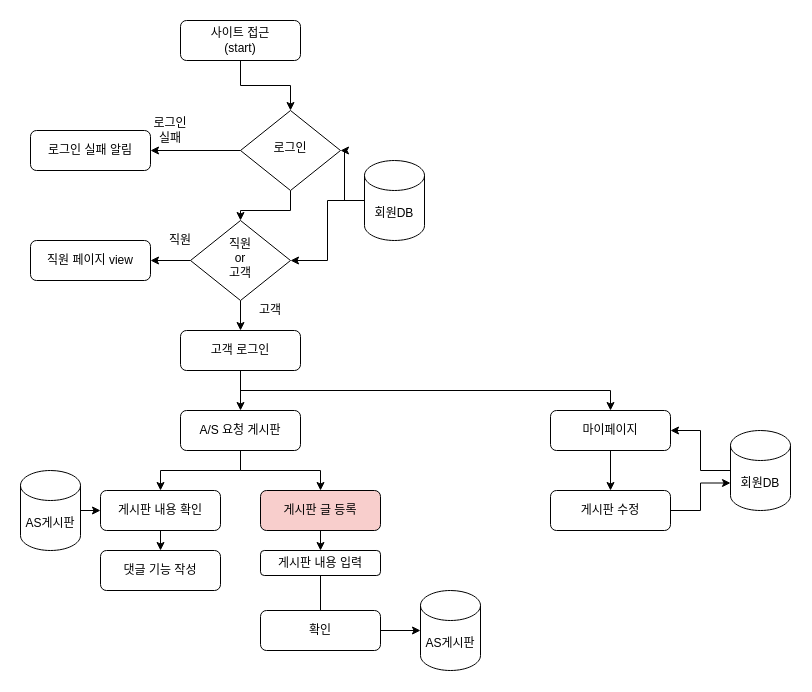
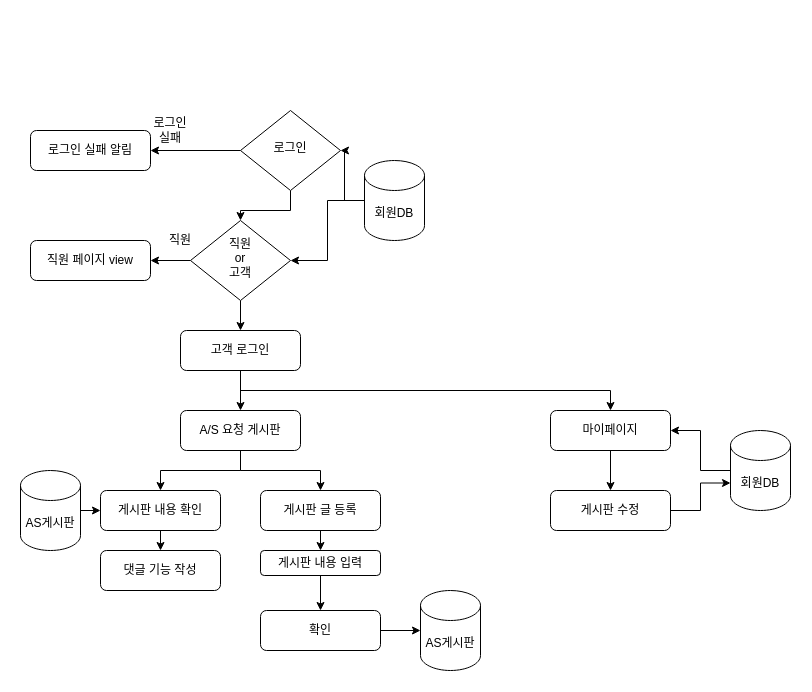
  <mxCell id="0" />
  <mxCell id="1" parent="0" />
- <mxCell id="2" style="edgeStyle=orthogonalEdgeStyle;rounded=0;orthogonalLoop=1;jettySize=auto;html=1;exitX=0.5;exitY=1;exitDx=0;exitDy=0;entryX=0.5;entryY=0;entryDx=0;entryDy=0;" edge="1" parent="1" source="3" target="6"><mxGeometry relative="1" as="geometry" /></mxCell>
- <mxCell id="3" value="사이트 접근&lt;br&gt;(start)" style="rounded=1;whiteSpace=wrap;html=1;fontSize=12;glass=0;strokeWidth=1;shadow=0;" vertex="1" parent="1"><mxGeometry x="180" y="20" width="120" height="40" as="geometry" /></mxCell>
  <mxCell id="4" style="edgeStyle=orthogonalEdgeStyle;rounded=0;orthogonalLoop=1;jettySize=auto;html=1;exitX=0;exitY=0.5;exitDx=0;exitDy=0;entryX=1;entryY=0.5;entryDx=0;entryDy=0;" edge="1" parent="1" source="6" target="8"><mxGeometry relative="1" as="geometry" /></mxCell>
  <mxCell id="5" style="edgeStyle=orthogonalEdgeStyle;rounded=0;orthogonalLoop=1;jettySize=auto;html=1;exitX=0.5;exitY=1;exitDx=0;exitDy=0;entryX=0.5;entryY=0;entryDx=0;entryDy=0;" edge="1" parent="1" source="6" target="14"><mxGeometry relative="1" as="geometry" /></mxCell>
  <mxCell id="6" value="로그인" style="rhombus;whiteSpace=wrap;html=1;shadow=0;fontFamily=Helvetica;fontSize=12;align=center;strokeWidth=1;spacing=6;spacingTop=-4;" vertex="1" parent="1"><mxGeometry x="240" y="110" width="100" height="80" as="geometry" /></mxCell>
  <mxCell id="7" value="로그인실패" style="text;html=1;strokeColor=none;fillColor=none;align=center;verticalAlign=middle;whiteSpace=wrap;rounded=0;" vertex="1" parent="1"><mxGeometry x="150" y="120" width="40" height="20" as="geometry" /></mxCell>
  <mxCell id="8" value="로그인 실패 알림" style="rounded=1;whiteSpace=wrap;html=1;fontSize=12;glass=0;strokeWidth=1;shadow=0;" vertex="1" parent="1"><mxGeometry x="30" y="130" width="120" height="40" as="geometry" /></mxCell>
  <mxCell id="9" style="edgeStyle=orthogonalEdgeStyle;rounded=0;orthogonalLoop=1;jettySize=auto;html=1;exitX=0;exitY=0.5;exitDx=0;exitDy=0;exitPerimeter=0;entryX=1;entryY=0.5;entryDx=0;entryDy=0;" edge="1" parent="1" source="11" target="6"><mxGeometry relative="1" as="geometry" /></mxCell>
  <mxCell id="10" style="edgeStyle=orthogonalEdgeStyle;rounded=0;orthogonalLoop=1;jettySize=auto;html=1;exitX=0;exitY=0.5;exitDx=0;exitDy=0;exitPerimeter=0;entryX=1;entryY=0.5;entryDx=0;entryDy=0;" edge="1" parent="1" source="11" target="14"><mxGeometry relative="1" as="geometry" /></mxCell>
  <mxCell id="11" value="회원DB" style="shape=cylinder3;whiteSpace=wrap;html=1;boundedLbl=1;backgroundOutline=1;size=15;" vertex="1" parent="1"><mxGeometry x="364" y="160" width="60" height="80" as="geometry" /></mxCell>
  <mxCell id="12" style="edgeStyle=orthogonalEdgeStyle;rounded=0;orthogonalLoop=1;jettySize=auto;html=1;exitX=0;exitY=0.5;exitDx=0;exitDy=0;entryX=1;entryY=0.5;entryDx=0;entryDy=0;" edge="1" parent="1" source="14" target="15"><mxGeometry relative="1" as="geometry" /></mxCell>
  <mxCell id="13" style="edgeStyle=orthogonalEdgeStyle;rounded=0;orthogonalLoop=1;jettySize=auto;html=1;exitX=0.5;exitY=1;exitDx=0;exitDy=0;entryX=0.5;entryY=0;entryDx=0;entryDy=0;" edge="1" parent="1" source="14" target="20"><mxGeometry relative="1" as="geometry" /></mxCell>
  <mxCell id="14" value="직원&lt;br&gt;or&lt;br&gt;고객" style="rhombus;whiteSpace=wrap;html=1;shadow=0;fontFamily=Helvetica;fontSize=12;align=center;strokeWidth=1;spacing=6;spacingTop=-4;" vertex="1" parent="1"><mxGeometry x="190" y="220" width="100" height="80" as="geometry" /></mxCell>
  <mxCell id="15" value="직원 페이지 view" style="rounded=1;whiteSpace=wrap;html=1;fontSize=12;glass=0;strokeWidth=1;shadow=0;" vertex="1" parent="1"><mxGeometry x="30" y="240" width="120" height="40" as="geometry" /></mxCell>
  <mxCell id="16" value="직원" style="text;html=1;strokeColor=none;fillColor=none;align=center;verticalAlign=middle;whiteSpace=wrap;rounded=0;" vertex="1" parent="1"><mxGeometry x="160" y="230" width="40" height="20" as="geometry" /></mxCell>
- <mxCell id="17" value="고객" style="text;html=1;strokeColor=none;fillColor=none;align=center;verticalAlign=middle;whiteSpace=wrap;rounded=0;" vertex="1" parent="1"><mxGeometry x="250" y="300" width="40" height="20" as="geometry" /></mxCell>
  <mxCell id="18" style="edgeStyle=orthogonalEdgeStyle;rounded=0;orthogonalLoop=1;jettySize=auto;html=1;exitX=0.5;exitY=1;exitDx=0;exitDy=0;entryX=0.5;entryY=0;entryDx=0;entryDy=0;" edge="1" parent="1" source="20" target="23"><mxGeometry relative="1" as="geometry" /></mxCell>
  <mxCell id="19" style="edgeStyle=orthogonalEdgeStyle;rounded=0;orthogonalLoop=1;jettySize=auto;html=1;exitX=0.5;exitY=1;exitDx=0;exitDy=0;entryX=0.5;entryY=0;entryDx=0;entryDy=0;" edge="1" parent="1" source="20" target="25"><mxGeometry relative="1" as="geometry" /></mxCell>
  <mxCell id="20" value="고객 로그인" style="rounded=1;whiteSpace=wrap;html=1;fontSize=12;glass=0;strokeWidth=1;shadow=0;" vertex="1" parent="1"><mxGeometry x="180" y="330" width="120" height="40" as="geometry" /></mxCell>
  <mxCell id="21" style="edgeStyle=orthogonalEdgeStyle;rounded=0;orthogonalLoop=1;jettySize=auto;html=1;exitX=0.5;exitY=1;exitDx=0;exitDy=0;" edge="1" parent="1" source="23" target="27"><mxGeometry relative="1" as="geometry" /></mxCell>
  <mxCell id="22" style="edgeStyle=orthogonalEdgeStyle;rounded=0;orthogonalLoop=1;jettySize=auto;html=1;exitX=0.5;exitY=1;exitDx=0;exitDy=0;" edge="1" parent="1" source="23" target="29"><mxGeometry relative="1" as="geometry" /></mxCell>
  <mxCell id="23" value="A/S 요청 게시판" style="rounded=1;whiteSpace=wrap;html=1;fontSize=12;glass=0;strokeWidth=1;shadow=0;" vertex="1" parent="1"><mxGeometry x="180" y="410" width="120" height="40" as="geometry" /></mxCell>
  <mxCell id="24" style="edgeStyle=orthogonalEdgeStyle;rounded=0;orthogonalLoop=1;jettySize=auto;html=1;exitX=0.5;exitY=1;exitDx=0;exitDy=0;entryX=0.5;entryY=0;entryDx=0;entryDy=0;" edge="1" parent="1" source="25" target="41"><mxGeometry relative="1" as="geometry" /></mxCell>
  <mxCell id="25" value="마이페이지" style="rounded=1;whiteSpace=wrap;html=1;fontSize=12;glass=0;strokeWidth=1;shadow=0;" vertex="1" parent="1"><mxGeometry x="550" y="410" width="120" height="40" as="geometry" /></mxCell>
  <mxCell id="26" style="edgeStyle=orthogonalEdgeStyle;rounded=0;orthogonalLoop=1;jettySize=auto;html=1;exitX=0.5;exitY=1;exitDx=0;exitDy=0;entryX=0.5;entryY=0;entryDx=0;entryDy=0;" edge="1" parent="1" source="27" target="37"><mxGeometry relative="1" as="geometry" /></mxCell>
  <mxCell id="27" value="게시판 내용 확인" style="rounded=1;whiteSpace=wrap;html=1;fontSize=12;glass=0;strokeWidth=1;shadow=0;" vertex="1" parent="1"><mxGeometry x="100" y="490" width="120" height="40" as="geometry" /></mxCell>
  <mxCell id="28" style="edgeStyle=orthogonalEdgeStyle;rounded=0;orthogonalLoop=1;jettySize=auto;html=1;exitX=0.5;exitY=1;exitDx=0;exitDy=0;entryX=0.5;entryY=0;entryDx=0;entryDy=0;" edge="1" parent="1" source="29" target="33"><mxGeometry relative="1" as="geometry" /></mxCell>
- <mxCell id="29" value="게시판 글 등록" style="rounded=1;whiteSpace=wrap;html=1;fontSize=12;glass=0;strokeWidth=1;shadow=0;fillColor=#f8cecc;" vertex="1" parent="1"><mxGeometry x="260" y="490" width="120" height="40" as="geometry" /></mxCell>
+ <mxCell id="29" value="게시판 글 등록" style="rounded=1;whiteSpace=wrap;html=1;fontSize=12;glass=0;strokeWidth=1;shadow=0;" vertex="1" parent="1"><mxGeometry x="260" y="490" width="120" height="40" as="geometry" /></mxCell>
  <mxCell id="30" style="edgeStyle=orthogonalEdgeStyle;rounded=0;orthogonalLoop=1;jettySize=auto;html=1;exitX=1;exitY=0.5;exitDx=0;exitDy=0;exitPerimeter=0;entryX=0;entryY=0.5;entryDx=0;entryDy=0;" edge="1" parent="1" source="31" target="27"><mxGeometry relative="1" as="geometry" /></mxCell>
  <mxCell id="31" value="AS게시판" style="shape=cylinder3;whiteSpace=wrap;html=1;boundedLbl=1;backgroundOutline=1;size=15;" vertex="1" parent="1"><mxGeometry x="20" y="470" width="60" height="80" as="geometry" /></mxCell>
- <mxCell id="32" style="edgeStyle=orthogonalEdgeStyle;rounded=0;orthogonalLoop=1;jettySize=auto;html=1;exitX=0.5;exitY=1;exitDx=0;exitDy=0;entryX=0.5;entryY=0;entryDx=0;entryDy=0;endArrow=none;" edge="1" parent="1" source="33" target="35"><mxGeometry relative="1" as="geometry" /></mxCell>
+ <mxCell id="32" style="edgeStyle=orthogonalEdgeStyle;rounded=0;orthogonalLoop=1;jettySize=auto;html=1;exitX=0.5;exitY=1;exitDx=0;exitDy=0;entryX=0.5;entryY=0;entryDx=0;entryDy=0;" edge="1" parent="1" source="33" target="35"><mxGeometry relative="1" as="geometry" /></mxCell>
  <mxCell id="33" value="게시판 내용 입력" style="rounded=1;whiteSpace=wrap;html=1;fontSize=12;glass=0;strokeWidth=1;shadow=0;" vertex="1" parent="1"><mxGeometry x="260" y="550" width="120" height="25" as="geometry" /></mxCell>
  <mxCell id="34" style="edgeStyle=orthogonalEdgeStyle;rounded=0;orthogonalLoop=1;jettySize=auto;html=1;exitX=1;exitY=0.5;exitDx=0;exitDy=0;entryX=0;entryY=0.5;entryDx=0;entryDy=0;entryPerimeter=0;" edge="1" parent="1" source="35" target="36"><mxGeometry relative="1" as="geometry" /></mxCell>
  <mxCell id="35" value="확인" style="rounded=1;whiteSpace=wrap;html=1;fontSize=12;glass=0;strokeWidth=1;shadow=0;" vertex="1" parent="1"><mxGeometry x="260" y="610" width="120" height="40" as="geometry" /></mxCell>
  <mxCell id="36" value="AS게시판" style="shape=cylinder3;whiteSpace=wrap;html=1;boundedLbl=1;backgroundOutline=1;size=15;" vertex="1" parent="1"><mxGeometry x="420" y="590" width="60" height="80" as="geometry" /></mxCell>
  <mxCell id="37" value="댓글 기능 작성" style="rounded=1;whiteSpace=wrap;html=1;fontSize=12;glass=0;strokeWidth=1;shadow=0;" vertex="1" parent="1"><mxGeometry x="100" y="550" width="120" height="40" as="geometry" /></mxCell>
  <mxCell id="38" style="edgeStyle=orthogonalEdgeStyle;rounded=0;orthogonalLoop=1;jettySize=auto;html=1;entryX=1;entryY=0.5;entryDx=0;entryDy=0;exitX=0;exitY=0.5;exitDx=0;exitDy=0;exitPerimeter=0;" edge="1" parent="1" source="39" target="25"><mxGeometry relative="1" as="geometry"><mxPoint x="740" y="460" as="sourcePoint" /></mxGeometry></mxCell>
  <mxCell id="39" value="회원DB" style="shape=cylinder3;whiteSpace=wrap;html=1;boundedLbl=1;backgroundOutline=1;size=15;" vertex="1" parent="1"><mxGeometry x="730" y="430" width="60" height="80" as="geometry" /></mxCell>
  <mxCell id="40" style="edgeStyle=orthogonalEdgeStyle;rounded=0;orthogonalLoop=1;jettySize=auto;html=1;exitX=1;exitY=0.5;exitDx=0;exitDy=0;entryX=0;entryY=0;entryDx=0;entryDy=52.5;entryPerimeter=0;" edge="1" parent="1" source="41" target="39"><mxGeometry relative="1" as="geometry" /></mxCell>
  <mxCell id="41" value="게시판 수정" style="rounded=1;whiteSpace=wrap;html=1;fontSize=12;glass=0;strokeWidth=1;shadow=0;" vertex="1" parent="1"><mxGeometry x="550" y="490" width="120" height="40" as="geometry" /></mxCell>
